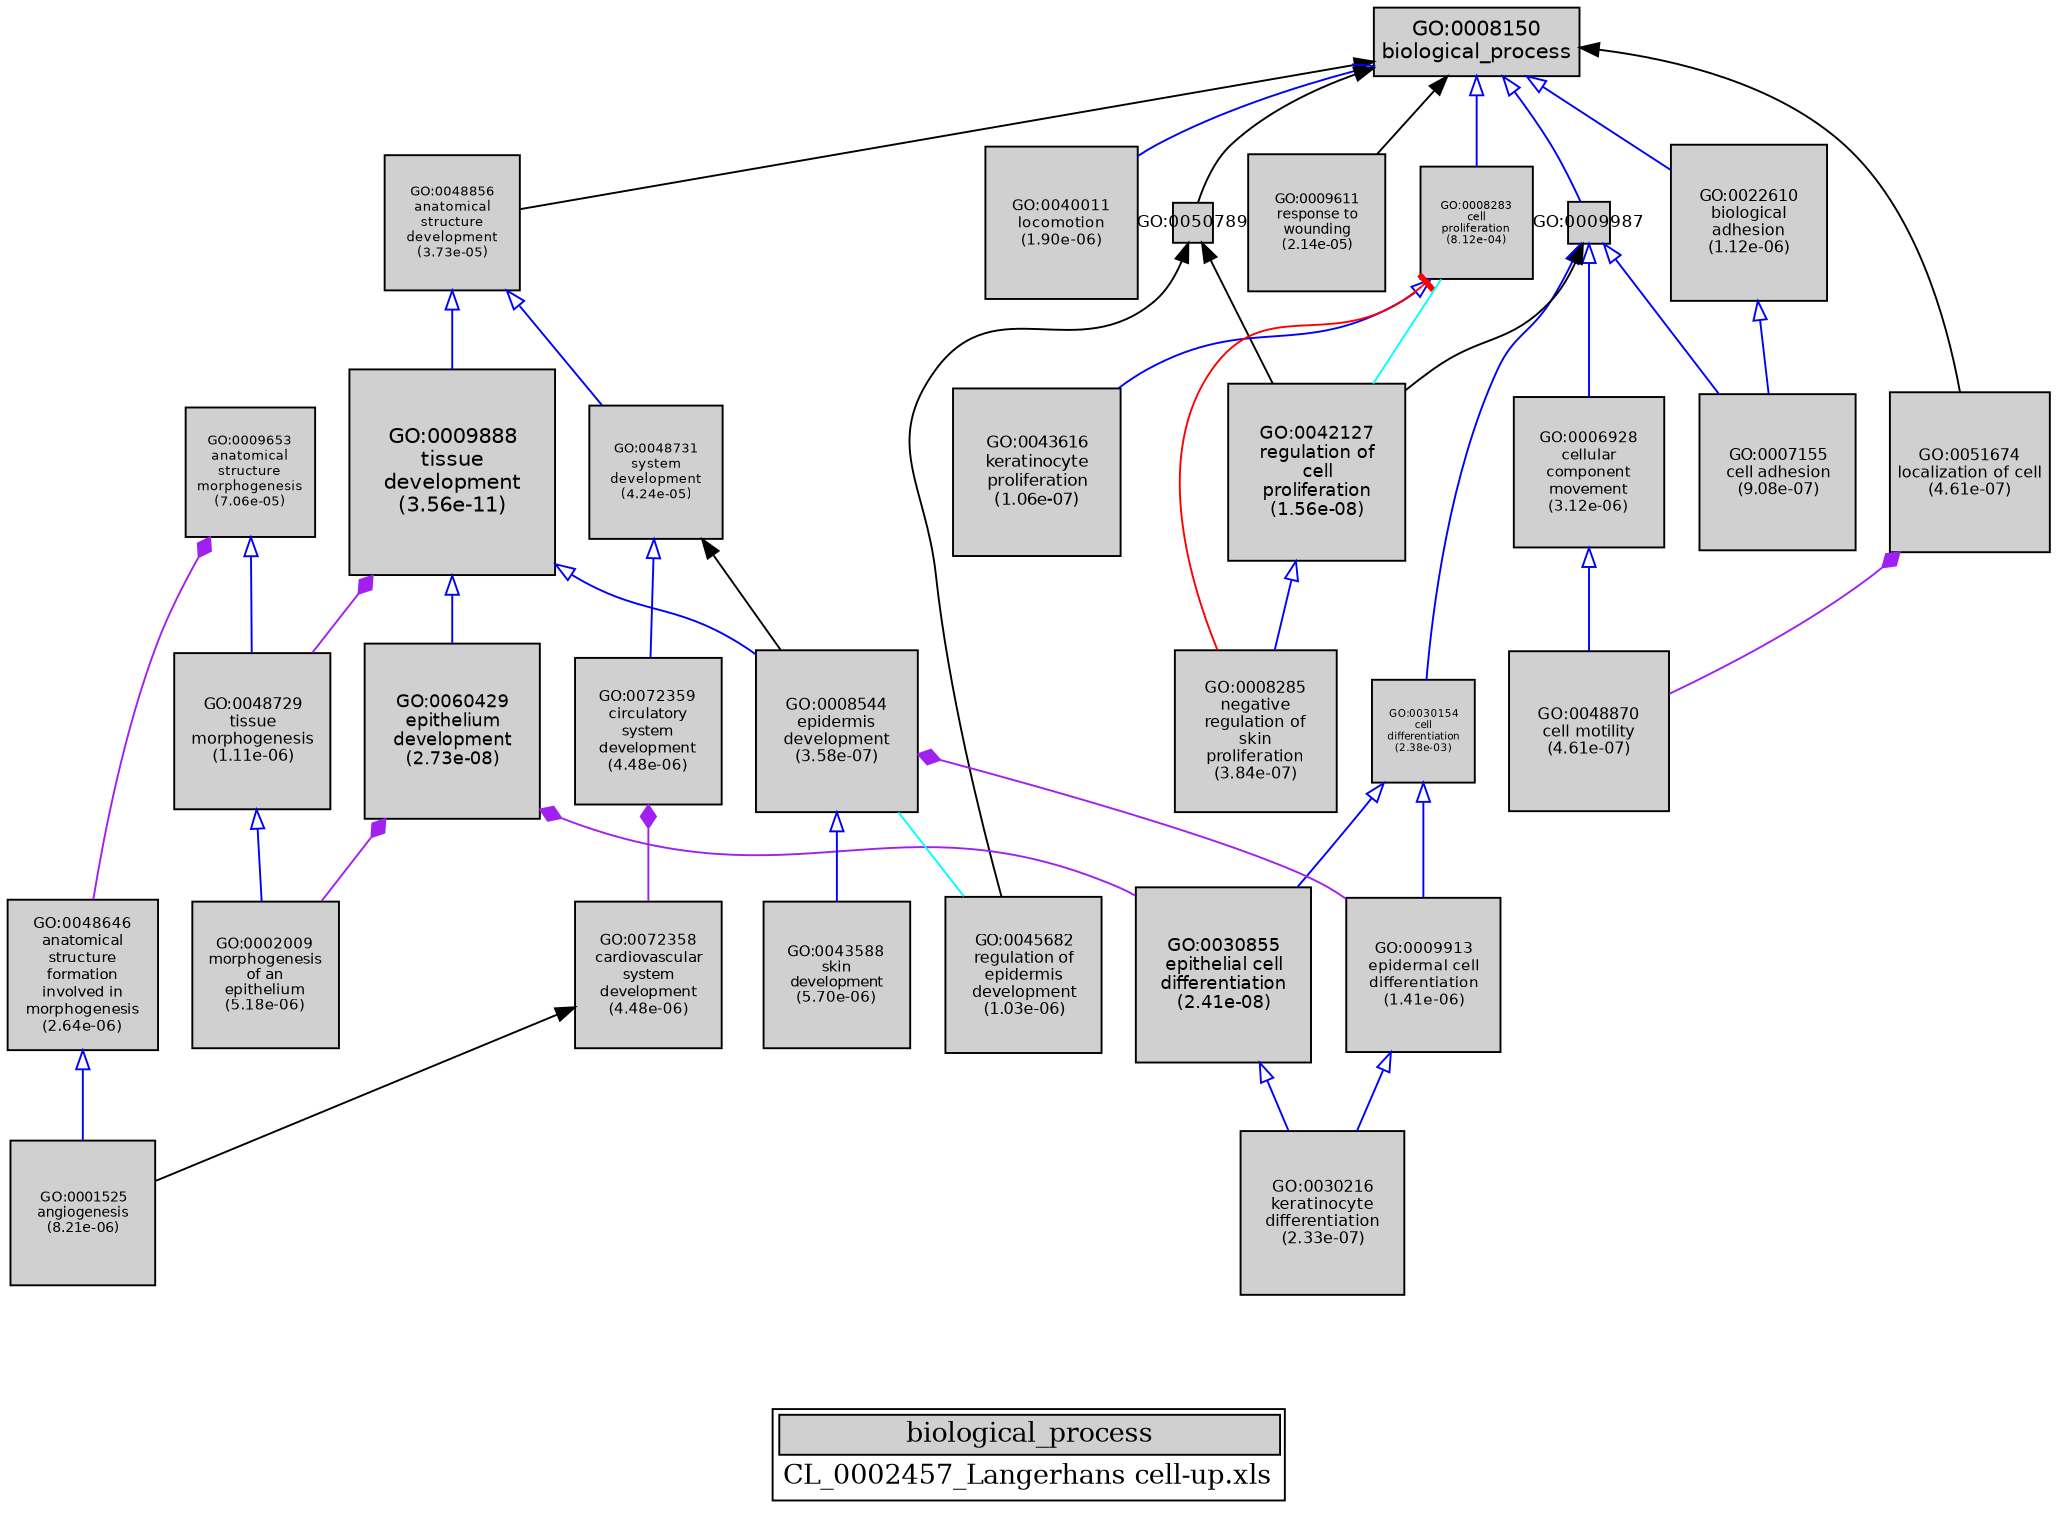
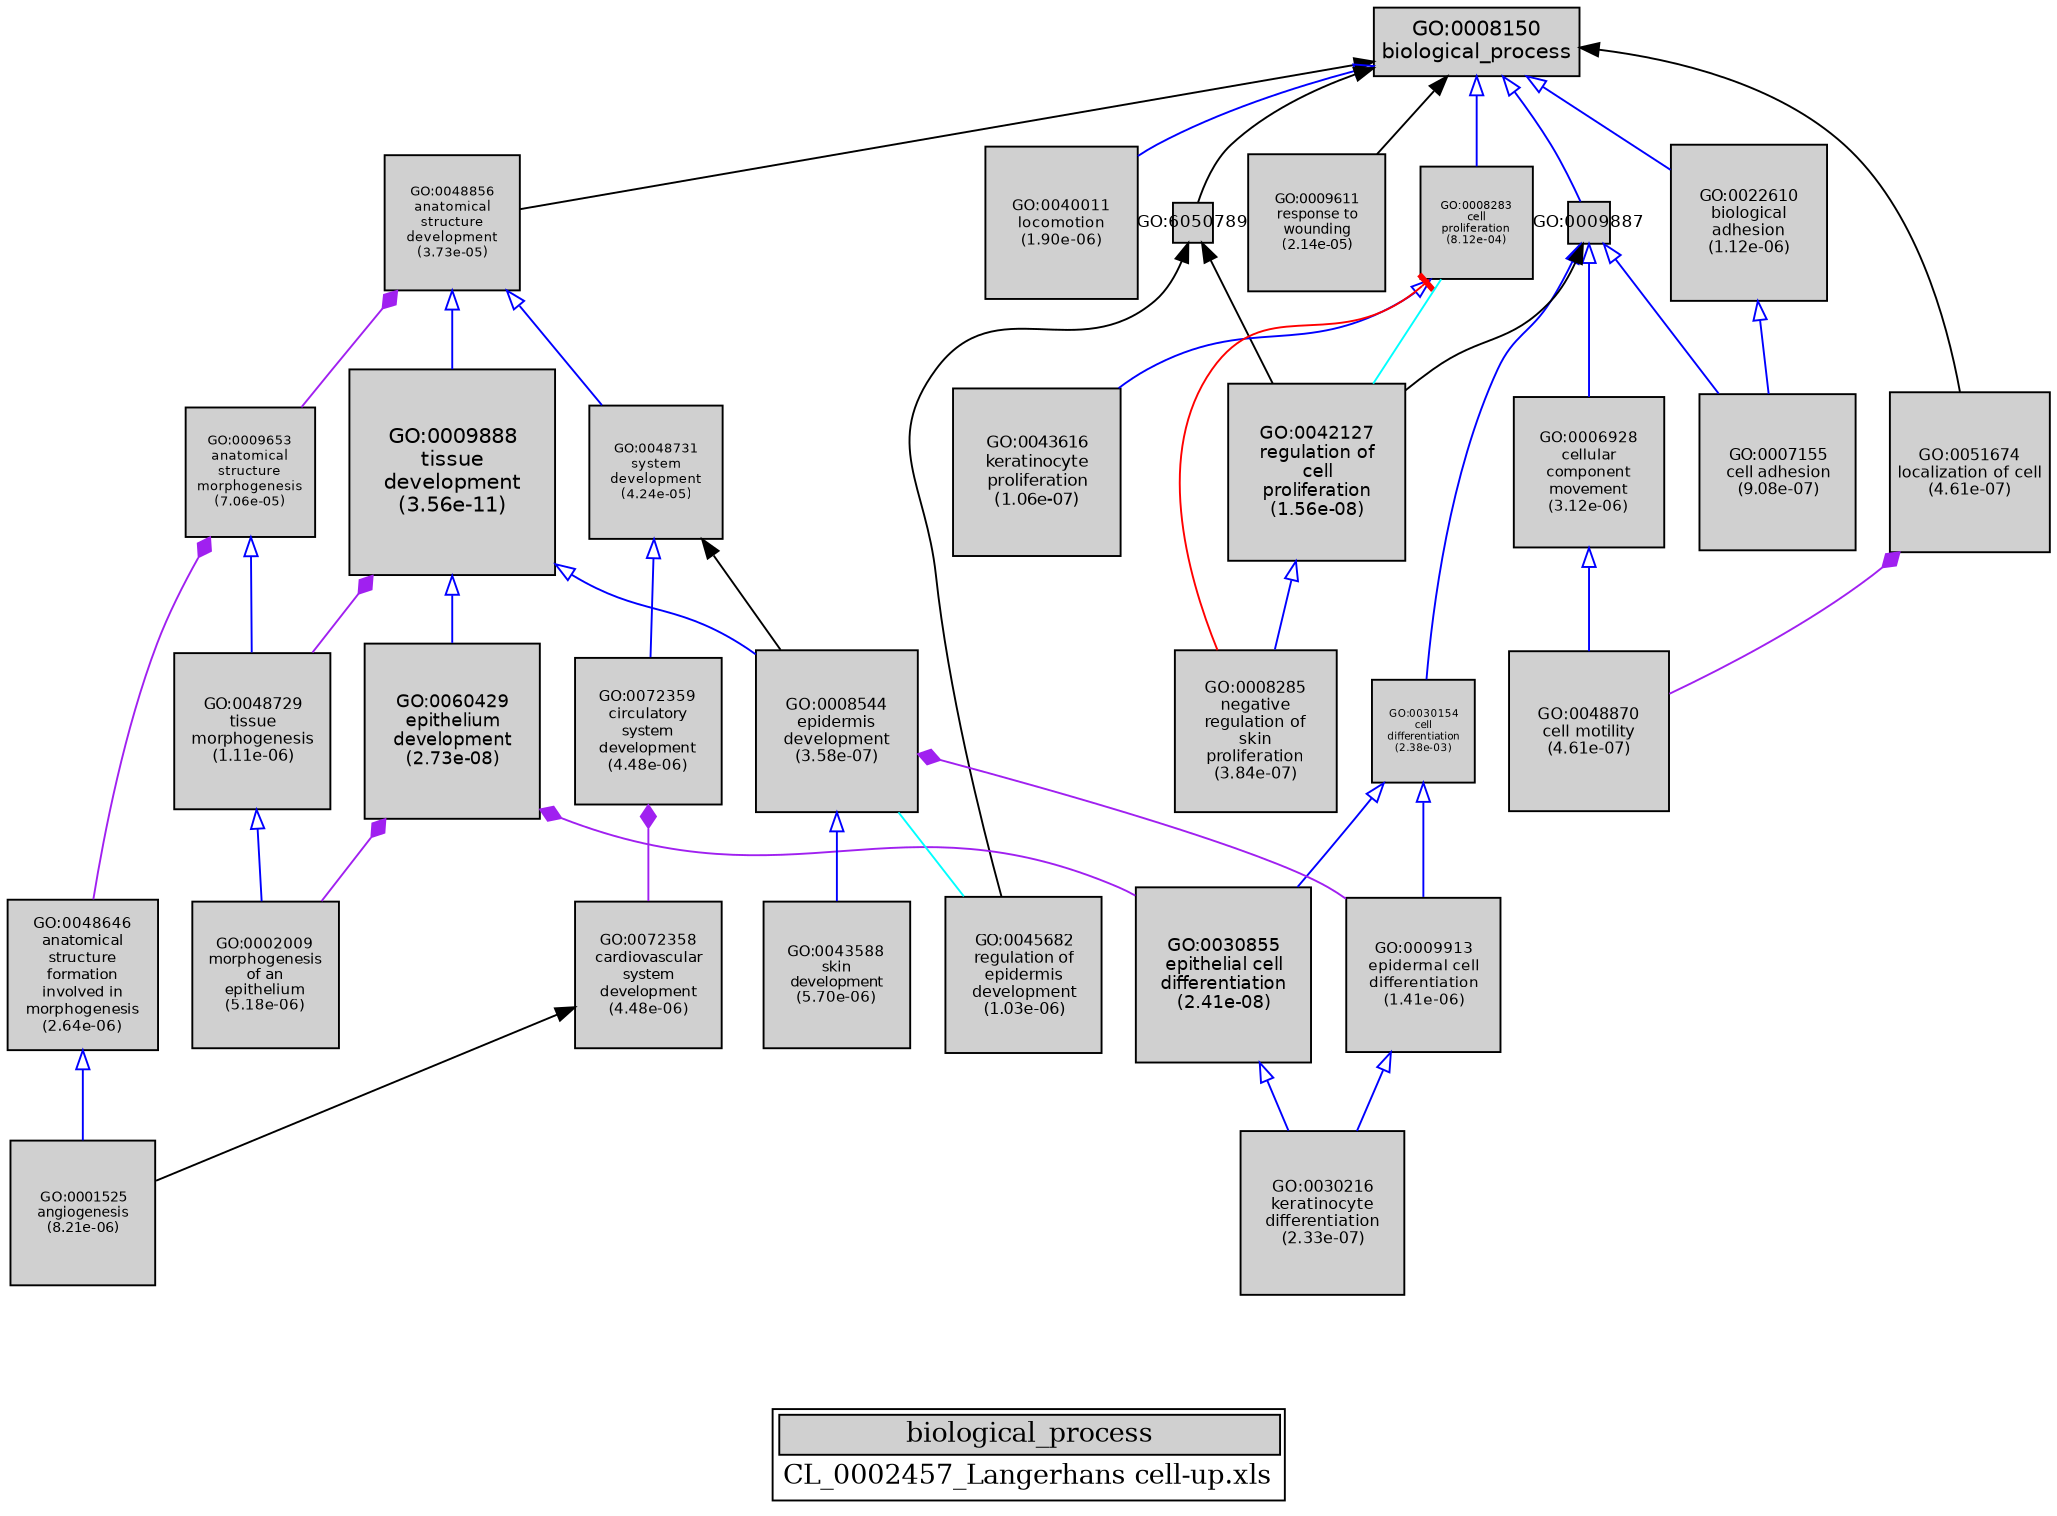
  digraph {
    bgcolor="#FFFFFF"
    label=<<TABLE COLOR="black" BGCOLOR="white"><TR><TD COLSPAN="2" BGCOLOR="#D0D0D0"><FONT COLOR="black">biological_process</FONT></TD></TR><TR><TD BORDER="0">CL_0002457_Langerhans cell-up.xls</TD></TR></TABLE>>
    node [color=black fillcolor="#D0D0D0" fixedsize=true fontcolor=black fontname=Helvetica fontsize=10.8 shape=box style=filled]
    edge [arrowtail=empty color=blue dir=back weight=5.0]
    n1 [fontsize=7.85538336376 height=1.09102546719 label=<<TABLE BORDER="0"><TR><TD>GO:0006928<BR/>cellular<BR/>component<BR/>movement<BR/>(3.12e-06)</TD></TR></TABLE>> width=1.09102546719]
    n2 [label=<<TABLE BORDER="0"><TR><TD>GO:0008150<BR/>biological_process</TD></TR></TABLE>> width=1.5]
    n3 [fontsize=7.05220108379 height=0.979472372749 label=<<TABLE BORDER="0"><TR><TD>GO:0048856<BR/>anatomical<BR/>structure<BR/>development<BR/>(3.73e-05)</TD></TR></TABLE>> width=0.979472372749]
    n4 [fontsize=8.22617750372 height=1.14252465329 label=<<TABLE BORDER="0"><TR><TD>GO:0007155<BR/>cell adhesion<BR/>(9.08e-07)</TD></TR></TABLE>> width=1.14252465329]
    n5 [fontsize=8.00608112399 height=1.11195571167 label=<<TABLE BORDER="0"><TR><TD>GO:0040011<BR/>locomotion<BR/>(1.90e-06)</TD></TR></TABLE>> width=1.11195571167]
-   "GO:0050789" [fontsize=9 height=0.29561987276 width=0.29561987276]
+   "GO:0050789" [fontsize=9 height=0.29561987276 width=0.29561987276 label="GO:6050789"]
    n7 [fontsize=8.83348795042 height=1.22687332645 label=<<TABLE BORDER="0"><TR><TD>GO:0043616<BR/>keratinocyte<BR/>proliferation<BR/>(1.06e-07)</TD></TR></TABLE>> width=1.22687332645]
    n8 [fontsize=7.23926052433 height=1.0054528506 label=<<TABLE BORDER="0"><TR><TD>GO:0009611<BR/>response to<BR/>wounding<BR/>(2.14e-05)</TD></TR></TABLE>> width=1.0054528506]
    n9 [fontsize=8.47501795456 height=1.17708582702 label=<<TABLE BORDER="0"><TR><TD>GO:0008285<BR/>negative<BR/>regulation of<BR/>skin<BR/>proliferation<BR/>(3.84e-07)</TD></TR></TABLE>> width=1.17708582702]
    n10 [fontsize=5.44699792405 height=0.756527489451 label=<<TABLE BORDER="0"><TR><TD>GO:0030154<BR/>cell<BR/>differentiation<BR/>(2.38e-03)</TD></TR></TABLE>> width=0.756527489451]
    n11 [fontsize=7.55261990988 height=1.04897498748 label=<<TABLE BORDER="0"><TR><TD>GO:0001525<BR/>angiogenesis<BR/>(8.21e-06)</TD></TR></TABLE>> width=1.04897498748]
    n12 [fontsize=7.00829958956 height=0.973374942994 label=<<TABLE BORDER="0"><TR><TD>GO:0048731<BR/>system<BR/>development<BR/>(4.24e-05)</TD></TR></TABLE>> width=0.973374942994]
    n13 [fontsize=5.90492646268 height=0.820128675372 label=<<TABLE BORDER="0"><TR><TD>GO:0008283<BR/>cell<BR/>proliferation<BR/>(8.12e-04)</TD></TR></TABLE>> width=0.820128675372]
    n14 [fontsize=7.69841476674 height=1.06922427316 label=<<TABLE BORDER="0"><TR><TD>GO:0002009<BR/>morphogenesis<BR/>of an<BR/>epithelium<BR/>(5.18e-06)</TD></TR></TABLE>> width=1.06922427316]
    n15 [fontsize=8.61557849308 height=1.19660812404 label=<<TABLE BORDER="0"><TR><TD>GO:0030216<BR/>keratinocyte<BR/>differentiation<BR/>(2.33e-07)</TD></TR></TABLE>> width=1.19660812404]
    n16 [fontsize=9.19726736937 height=1.27739824575 label=<<TABLE BORDER="0"><TR><TD>GO:0060429<BR/>epithelium<BR/>development<BR/>(2.73e-08)</TD></TR></TABLE>> width=1.27739824575]
    n17 [fontsize=8.42250704079 height=1.16979264455 label=<<TABLE BORDER="0"><TR><TD>GO:0051674<BR/>localization of cell<BR/>(4.61e-07)</TD></TR></TABLE>> width=1.16979264455]
    n18 [fontsize=9.22980411569 height=1.28191723829 label=<<TABLE BORDER="0"><TR><TD>GO:0030855<BR/>epithelial cell<BR/>differentiation<BR/>(2.41e-08)</TD></TR></TABLE>> width=1.28191723829]
    n19 [fontsize=7.90707937529 height=1.09820546879 label=<<TABLE BORDER="0"><TR><TD>GO:0048646<BR/>anatomical<BR/>structure<BR/>formation<BR/>involved in<BR/>morphogenesis<BR/>(2.64e-06)</TD></TR></TABLE>> width=1.09820546879]
-   "GO:0009987" [fontsize=9 height=0.306373787221 width=0.306373787221]
+   "GO:0009987" [fontsize=9 height=0.306373787221 width=0.306373787221 label="GO:0009887"]
    n21 [height=1.5 label=<<TABLE BORDER="0"><TR><TD>GO:0009888<BR/>tissue<BR/>development<BR/>(3.56e-11)</TD></TR></TABLE>> width=1.5]
    n22 [fontsize=9.34200337997 height=1.29750046944 label=<<TABLE BORDER="0"><TR><TD>GO:0042127<BR/>regulation of<BR/>cell<BR/>proliferation<BR/>(1.56e-08)</TD></TR></TABLE>> width=1.29750046944]
    n23 [fontsize=8.18862212881 height=1.137308629 label=<<TABLE BORDER="0"><TR><TD>GO:0045682<BR/>regulation of<BR/>epidermis<BR/>development<BR/>(1.03e-06)</TD></TR></TABLE>> width=1.137308629]
    n24 [fontsize=7.74362395224 height=1.0755033267 label=<<TABLE BORDER="0"><TR><TD>GO:0072359<BR/>circulatory<BR/>system<BR/>development<BR/>(4.48e-06)</TD></TR></TABLE>> width=1.0755033267]
    n25 [fontsize=7.66823241173 height=1.06503227941 label=<<TABLE BORDER="0"><TR><TD>GO:0043588<BR/>skin<BR/>development<BR/>(5.70e-06)</TD></TR></TABLE>> width=1.06503227941]
    n26 [fontsize=8.16765258028 height=1.13439619171 label=<<TABLE BORDER="0"><TR><TD>GO:0048729<BR/>tissue<BR/>morphogenesis<BR/>(1.11e-06)</TD></TR></TABLE>> width=1.13439619171]
    n27 [fontsize=8.42250704079 height=1.16979264455 label=<<TABLE BORDER="0"><TR><TD>GO:0048870<BR/>cell motility<BR/>(4.61e-07)</TD></TR></TABLE>> width=1.16979264455]
    n28 [fontsize=6.83071779664 height=0.948710805089 label=<<TABLE BORDER="0"><TR><TD>GO:0009653<BR/>anatomical<BR/>structure<BR/>morphogenesis<BR/>(7.06e-05)</TD></TR></TABLE>> width=0.948710805089]
    n29 [fontsize=8.16552858849 height=1.13410119285 label=<<TABLE BORDER="0"><TR><TD>GO:0022610<BR/>biological<BR/>adhesion<BR/>(1.12e-06)</TD></TR></TABLE>> width=1.13410119285]
    n30 [fontsize=8.49443539781 height=1.17978269414 label=<<TABLE BORDER="0"><TR><TD>GO:0008544<BR/>epidermis<BR/>development<BR/>(3.58e-07)</TD></TR></TABLE>> width=1.17978269414]
    n31 [fontsize=7.74362395224 height=1.0755033267 label=<<TABLE BORDER="0"><TR><TD>GO:0072358<BR/>cardiovascular<BR/>system<BR/>development<BR/>(4.48e-06)</TD></TR></TABLE>> width=1.0755033267]
    n32 [fontsize=8.09648045035 height=1.12451117366 label=<<TABLE BORDER="0"><TR><TD>GO:0009913<BR/>epidermal cell<BR/>differentiation<BR/>(1.41e-06)</TD></TR></TABLE>> width=1.12451117366]
    subgraph sub_1 {
      n1
      n2
      n3
      n4
      n5
      "GO:0050789"
      n7
      n8
      n9
      n10
      n11
      n12
      n13
      n14
      n15
      n16
      n17
      n18
      n19
      "GO:0009987"
      n21
      n22
      n23
      n24
      n25
      n26
      n27
      n28
      n29
      n30
      n31
      n32
    }
    subgraph sub_2 {
      "GO:0050789"
      n8
      subgraph sub_3 {
        n22
        n23
        n30
        subgraph sub_4 {
        }
        subgraph sub_5 {
          n9
          n13
        }
      }
      subgraph sub_6 {
        n3
        n14
        n16
        n17
        n18
        n19
        n21
        n24
        n26
        n27
        n28
        n30
        n31
        n32
      }
      subgraph sub_7 {
        n1
        n2
        n3
        n4
        n5
        n7
        n9
        n10
        n11
        n12
        n13
        n14
        n15
        n16
        n18
        n19
        "GO:0009987"
        n21
        n22
        n24
        n25
        n26
        n27
        n28
        n29
        n30
        n31
        n32
      }
    }
    n1 -> n27
    n2 -> n3 [weight=1 arrowtail="" color=""]
    n2 -> n5
    n2 -> "GO:0050789" [weight=1 arrowtail="" color=""]
    n2 -> n8 [weight=1 arrowtail="" color=""]
    n2 -> n13
    n2 -> n17 [weight=1 arrowtail="" color=""]
    n2 -> "GO:0009987"
    n2 -> n29
    n3 -> n12
    n3 -> n21
+   n3 -> n28 [arrowtail=diamond color=purple weight=2.5]
    "GO:0050789" -> n22 [weight=1 arrowtail="" color=""]
    "GO:0050789" -> n23 [weight=1 arrowtail="" color=""]
    n10 -> n18
    n10 -> n32
    n12 -> n24
    n12 -> n30 [weight=1 arrowtail="" color=""]
    n13 -> n7
    n13 -> n9 [arrowtail=tee color=red weight=1]
    n13 -> n22 [arrowtail=none color=cyan weight=1]
    n16 -> n14 [arrowtail=diamond color=purple weight=2.5]
    n16 -> n18 [arrowtail=diamond color=purple weight=2.5]
    n17 -> n27 [arrowtail=diamond color=purple weight=2.5]
    n18 -> n15
    n19 -> n11
    "GO:0009987" -> n1
    "GO:0009987" -> n4
    "GO:0009987" -> n10 [weight=1 arrowtail=""]
    "GO:0009987" -> n22 [weight=1 arrowtail="" color=""]
    n21 -> n16
    n21 -> n26 [arrowtail=diamond color=purple weight=2.5]
    n21 -> n30
    n22 -> n9
    n24 -> n31 [arrowtail=diamond color=purple weight=2.5]
    n26 -> n14
    n28 -> n19 [arrowtail=diamond color=purple weight=2.5]
    n28 -> n26
    n29 -> n4
    n30 -> n23 [arrowtail=none color=cyan weight=1]
    n30 -> n25
    n30 -> n32 [arrowtail=diamond color=purple weight=2.5]
    n31 -> n11 [weight=1 arrowtail="" color=""]
    n32 -> n15
  }
